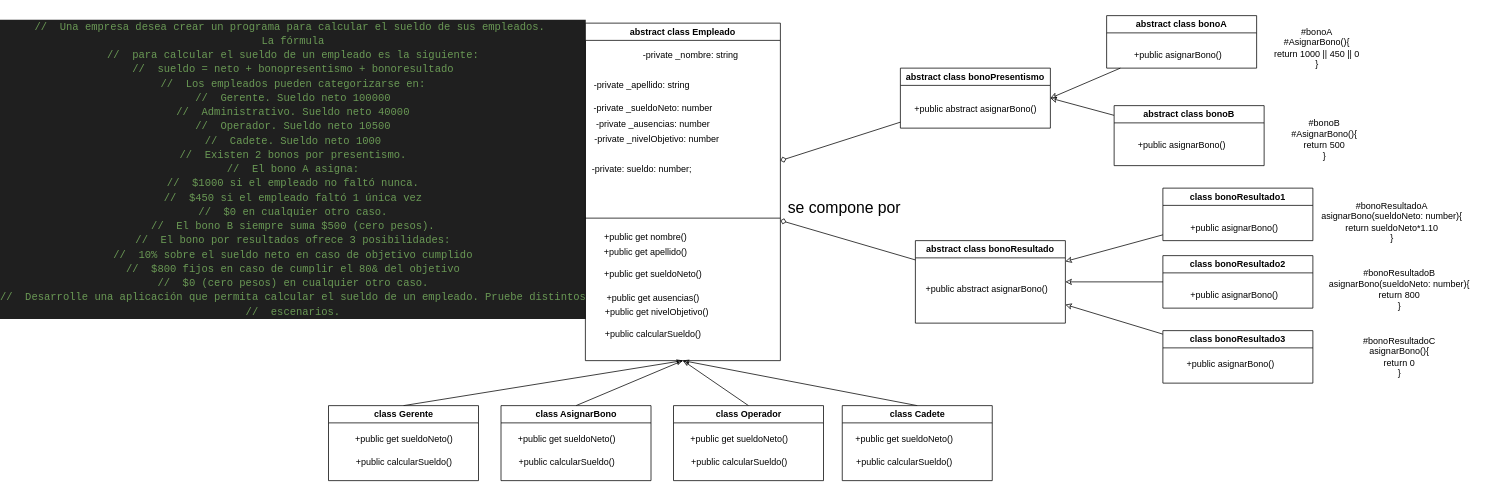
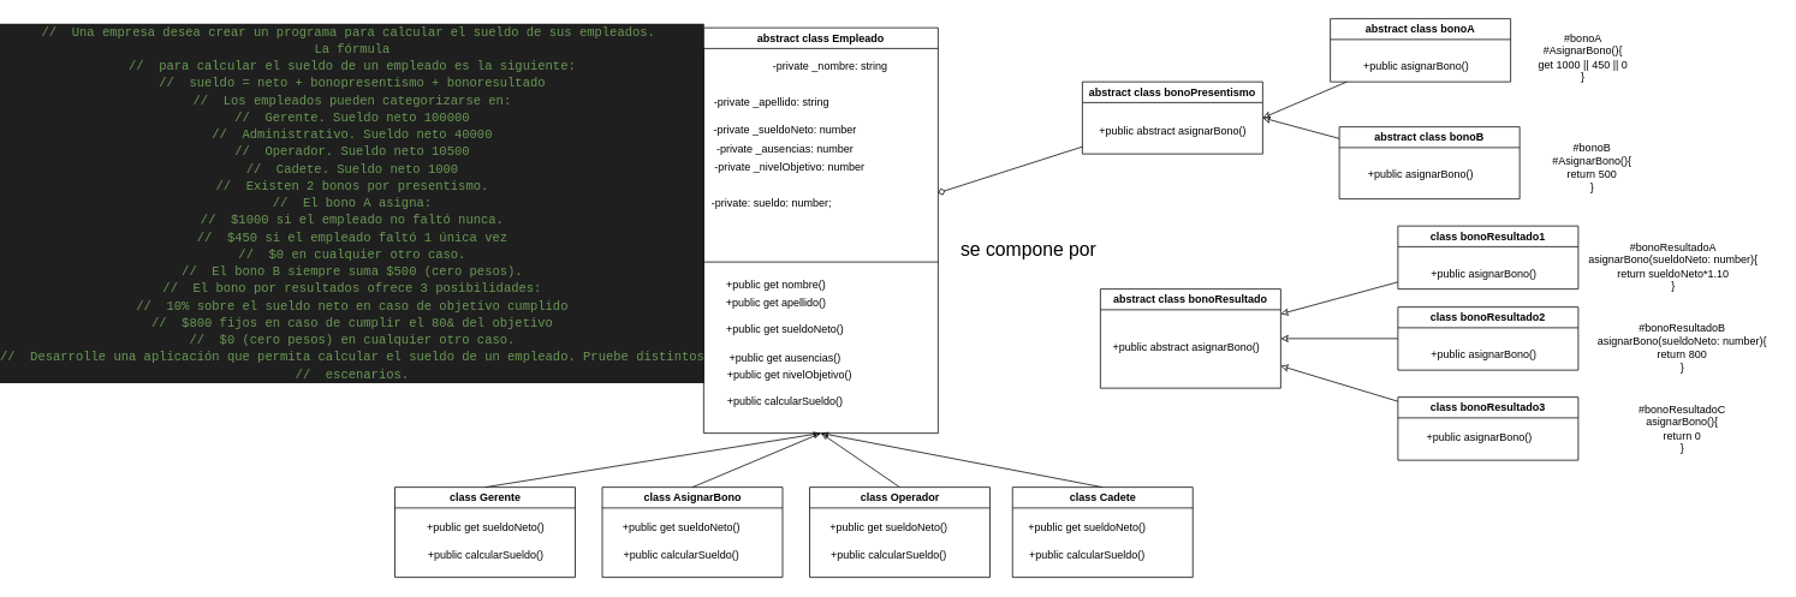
  <mxCell id="0" />
  <mxCell id="1" parent="0" />
  <mxCell id="2" value="&lt;div style=&quot;color: rgb(204, 204, 204); background-color: rgb(31, 31, 31); font-family: Consolas, &amp;quot;Courier New&amp;quot;, monospace; font-size: 14px; line-height: 19px; white-space-collapse: preserve;&quot;&gt;&lt;div&gt;&lt;span style=&quot;color: rgb(106, 153, 85);&quot;&gt;// &amp;nbsp;Una empresa desea crear un programa para calcular el sueldo de sus empleados. &lt;/span&gt;&lt;/div&gt;&lt;div&gt;&lt;span style=&quot;color: rgb(106, 153, 85);&quot;&gt;La fórmula&lt;/span&gt;&lt;/div&gt;&lt;div&gt;&lt;span style=&quot;color: rgb(106, 153, 85);&quot;&gt;// &amp;nbsp;para calcular el sueldo de un empleado es la siguiente:&lt;/span&gt;&lt;/div&gt;&lt;div&gt;&lt;span style=&quot;color: rgb(106, 153, 85);&quot;&gt;// &amp;nbsp;sueldo = neto + bonopresentismo + bonoresultado&lt;/span&gt;&lt;/div&gt;&lt;div&gt;&lt;span style=&quot;color: rgb(106, 153, 85);&quot;&gt;// &amp;nbsp;Los empleados pueden categorizarse en:&lt;/span&gt;&lt;/div&gt;&lt;div&gt;&lt;span style=&quot;color: rgb(106, 153, 85);&quot;&gt;// &amp;nbsp;Gerente. Sueldo neto 100000&lt;/span&gt;&lt;/div&gt;&lt;div&gt;&lt;span style=&quot;color: rgb(106, 153, 85);&quot;&gt;// &amp;nbsp;Administrativo. Sueldo neto 40000&lt;/span&gt;&lt;/div&gt;&lt;div&gt;&lt;span style=&quot;color: rgb(106, 153, 85);&quot;&gt;// &amp;nbsp;Operador. Sueldo neto 10500&lt;/span&gt;&lt;/div&gt;&lt;div&gt;&lt;span style=&quot;color: rgb(106, 153, 85);&quot;&gt;// &amp;nbsp;Cadete. Sueldo neto 1000&lt;/span&gt;&lt;/div&gt;&lt;div&gt;&lt;span style=&quot;color: rgb(106, 153, 85);&quot;&gt;// &amp;nbsp;Existen 2 bonos por presentismo.&lt;/span&gt;&lt;/div&gt;&lt;div&gt;&lt;span style=&quot;color: rgb(106, 153, 85);&quot;&gt;// &amp;nbsp;El bono A asigna:&lt;/span&gt;&lt;/div&gt;&lt;div&gt;&lt;span style=&quot;color: rgb(106, 153, 85);&quot;&gt;// &amp;nbsp;$1000 si el empleado no faltó nunca.&lt;/span&gt;&lt;/div&gt;&lt;div&gt;&lt;span style=&quot;color: rgb(106, 153, 85);&quot;&gt;// &amp;nbsp;$450 si el empleado faltó 1 única vez&lt;/span&gt;&lt;/div&gt;&lt;div&gt;&lt;span style=&quot;color: rgb(106, 153, 85);&quot;&gt;// &amp;nbsp;$0 en cualquier otro caso.&lt;/span&gt;&lt;/div&gt;&lt;div&gt;&lt;span style=&quot;color: rgb(106, 153, 85);&quot;&gt;// &amp;nbsp;El bono B siempre suma $500 (cero pesos).&lt;/span&gt;&lt;/div&gt;&lt;div&gt;&lt;span style=&quot;color: rgb(106, 153, 85);&quot;&gt;// &amp;nbsp;El bono por resultados ofrece 3 posibilidades:&lt;/span&gt;&lt;/div&gt;&lt;div&gt;&lt;span style=&quot;color: rgb(106, 153, 85);&quot;&gt;// &amp;nbsp;10% sobre el sueldo neto en caso de objetivo cumplido&lt;/span&gt;&lt;/div&gt;&lt;div&gt;&lt;span style=&quot;color: rgb(106, 153, 85);&quot;&gt;// &amp;nbsp;$800 fijos en caso de cumplir el 80&amp;amp; del objetivo&lt;/span&gt;&lt;/div&gt;&lt;div&gt;&lt;span style=&quot;color: rgb(106, 153, 85);&quot;&gt;// &amp;nbsp;$0 (cero pesos) en cualquier otro caso.&lt;/span&gt;&lt;/div&gt;&lt;div&gt;&lt;span style=&quot;color: rgb(106, 153, 85);&quot;&gt;// &amp;nbsp;Desarrolle una aplicación que permita calcular el sueldo de un empleado. Pruebe distintos&lt;/span&gt;&lt;/div&gt;&lt;div&gt;&lt;span style=&quot;color: rgb(106, 153, 85);&quot;&gt;// &amp;nbsp;escenarios.&lt;/span&gt;&lt;/div&gt;&lt;/div&gt;" style="text;html=1;align=center;verticalAlign=middle;resizable=0;points=[];autosize=1;strokeColor=none;fillColor=none;" vertex="1" parent="1"><mxGeometry x="20" y="20" width="740" height="410" as="geometry" /></mxCell>
  <mxCell id="3" value="abstract class Empleado" style="swimlane;whiteSpace=wrap;html=1;" vertex="1" parent="1"><mxGeometry x="780" y="30" width="260" height="450" as="geometry" /></mxCell>
  <mxCell id="4" value="-private _nombre: string" style="text;html=1;align=center;verticalAlign=middle;resizable=0;points=[];autosize=1;strokeColor=none;fillColor=none;" vertex="1" parent="3"><mxGeometry x="65" y="28" width="150" height="30" as="geometry" /></mxCell>
  <mxCell id="5" value="-private _apellido: string" style="text;html=1;align=center;verticalAlign=middle;resizable=0;points=[];autosize=1;strokeColor=none;fillColor=none;" vertex="1" parent="3"><mxGeometry y="68" width="150" height="30" as="geometry" /></mxCell>
  <mxCell id="6" value="-private _sueldoNeto: number" style="text;html=1;align=center;verticalAlign=middle;resizable=0;points=[];autosize=1;strokeColor=none;fillColor=none;" vertex="1" parent="3"><mxGeometry y="98" width="180" height="30" as="geometry" /></mxCell>
  <mxCell id="7" value="-private _ausencias: number" style="text;html=1;align=center;verticalAlign=middle;resizable=0;points=[];autosize=1;strokeColor=none;fillColor=none;" vertex="1" parent="3"><mxGeometry x="5" y="120" width="170" height="30" as="geometry" /></mxCell>
  <mxCell id="8" value="-private _nivelObjetivo: number" style="text;html=1;align=center;verticalAlign=middle;resizable=0;points=[];autosize=1;strokeColor=none;fillColor=none;" vertex="1" parent="3"><mxGeometry y="140" width="190" height="30" as="geometry" /></mxCell>
  <mxCell id="9" value="+public get nombre()" style="text;html=1;align=center;verticalAlign=middle;resizable=0;points=[];autosize=1;strokeColor=none;fillColor=none;" vertex="1" parent="3"><mxGeometry x="15" y="270" width="130" height="30" as="geometry" /></mxCell>
  <mxCell id="10" value="+public get apellido()" style="text;html=1;align=center;verticalAlign=middle;resizable=0;points=[];autosize=1;strokeColor=none;fillColor=none;" vertex="1" parent="3"><mxGeometry x="15" y="290" width="130" height="30" as="geometry" /></mxCell>
  <mxCell id="11" value="+public get sueldoNeto()" style="text;html=1;align=center;verticalAlign=middle;resizable=0;points=[];autosize=1;strokeColor=none;fillColor=none;" vertex="1" parent="3"><mxGeometry x="15" y="320" width="150" height="30" as="geometry" /></mxCell>
  <mxCell id="12" value="+public get ausencias()" style="text;html=1;align=center;verticalAlign=middle;resizable=0;points=[];autosize=1;strokeColor=none;fillColor=none;" vertex="1" parent="3"><mxGeometry x="15" y="352" width="150" height="30" as="geometry" /></mxCell>
  <mxCell id="13" value="+public get nivelObjetivo()" style="text;html=1;align=center;verticalAlign=middle;resizable=0;points=[];autosize=1;strokeColor=none;fillColor=none;" vertex="1" parent="3"><mxGeometry x="15" y="370" width="160" height="30" as="geometry" /></mxCell>
  <mxCell id="14" value="" style="endArrow=none;html=1;" edge="1" parent="3"><mxGeometry width="50" height="50" relative="1" as="geometry"><mxPoint y="260" as="sourcePoint" /><mxPoint x="260" y="260" as="targetPoint" /></mxGeometry></mxCell>
  <mxCell id="15" value="-private: sueldo: number;" style="text;html=1;align=center;verticalAlign=middle;resizable=0;points=[];autosize=1;strokeColor=none;fillColor=none;" vertex="1" parent="3"><mxGeometry x="-5" y="180" width="160" height="30" as="geometry" /></mxCell>
  <mxCell id="16" value="+public calcularSueldo()" style="text;html=1;align=center;verticalAlign=middle;resizable=0;points=[];autosize=1;strokeColor=none;fillColor=none;" vertex="1" parent="3"><mxGeometry x="15" y="400" width="150" height="30" as="geometry" /></mxCell>
  <mxCell id="17" style="edgeStyle=none;html=1;exitX=0.5;exitY=0;exitDx=0;exitDy=0;entryX=0.5;entryY=1;entryDx=0;entryDy=0;endArrow=classicThin;endFill=0;" edge="1" parent="1" source="18" target="3"><mxGeometry relative="1" as="geometry" /></mxCell>
  <mxCell id="18" value="class Gerente" style="swimlane;whiteSpace=wrap;html=1;" vertex="1" parent="1"><mxGeometry x="437.5" y="540" width="200" height="100" as="geometry" /></mxCell>
  <mxCell id="19" value="+public get sueldoNeto()" style="text;html=1;align=center;verticalAlign=middle;resizable=0;points=[];autosize=1;strokeColor=none;fillColor=none;" vertex="1" parent="18"><mxGeometry x="25" y="30" width="150" height="30" as="geometry" /></mxCell>
  <mxCell id="20" value="+public calcularSueldo()" style="text;html=1;align=center;verticalAlign=middle;resizable=0;points=[];autosize=1;strokeColor=none;fillColor=none;" vertex="1" parent="18"><mxGeometry x="25" y="60" width="150" height="30" as="geometry" /></mxCell>
  <mxCell id="21" style="edgeStyle=none;html=1;exitX=0.5;exitY=0;exitDx=0;exitDy=0;entryX=0.5;entryY=1;entryDx=0;entryDy=0;endArrow=classicThin;endFill=0;" edge="1" parent="1" source="22" target="3"><mxGeometry relative="1" as="geometry" /></mxCell>
  <mxCell id="22" value="class AsignarBono" style="swimlane;whiteSpace=wrap;html=1;" vertex="1" parent="1"><mxGeometry x="667.5" y="540" width="200" height="100" as="geometry" /></mxCell>
  <mxCell id="23" value="+public get sueldoNeto()" style="text;html=1;align=center;verticalAlign=middle;resizable=0;points=[];autosize=1;strokeColor=none;fillColor=none;" vertex="1" parent="22"><mxGeometry x="12.5" y="30" width="150" height="30" as="geometry" /></mxCell>
  <mxCell id="24" value="+public calcularSueldo()" style="text;html=1;align=center;verticalAlign=middle;resizable=0;points=[];autosize=1;strokeColor=none;fillColor=none;" vertex="1" parent="22"><mxGeometry x="12.5" y="60" width="150" height="30" as="geometry" /></mxCell>
  <mxCell id="25" style="edgeStyle=none;html=1;exitX=0.5;exitY=0;exitDx=0;exitDy=0;entryX=0.5;entryY=1;entryDx=0;entryDy=0;endArrow=classicThin;endFill=0;" edge="1" parent="1" source="26" target="3"><mxGeometry relative="1" as="geometry" /></mxCell>
  <mxCell id="26" value="class Operador" style="swimlane;whiteSpace=wrap;html=1;" vertex="1" parent="1"><mxGeometry x="897.5" y="540" width="200" height="100" as="geometry" /></mxCell>
  <mxCell id="27" value="+public get sueldoNeto()" style="text;html=1;align=center;verticalAlign=middle;resizable=0;points=[];autosize=1;strokeColor=none;fillColor=none;" vertex="1" parent="26"><mxGeometry x="12.5" y="30" width="150" height="30" as="geometry" /></mxCell>
  <mxCell id="28" value="+public calcularSueldo()" style="text;html=1;align=center;verticalAlign=middle;resizable=0;points=[];autosize=1;strokeColor=none;fillColor=none;" vertex="1" parent="26"><mxGeometry x="12.5" y="60" width="150" height="30" as="geometry" /></mxCell>
  <mxCell id="29" style="edgeStyle=none;html=1;exitX=0.5;exitY=0;exitDx=0;exitDy=0;entryX=0.5;entryY=1;entryDx=0;entryDy=0;endArrow=classicThin;endFill=0;" edge="1" parent="1" source="30" target="3"><mxGeometry relative="1" as="geometry" /></mxCell>
  <mxCell id="30" value="class Cadete" style="swimlane;whiteSpace=wrap;html=1;" vertex="1" parent="1"><mxGeometry x="1122.5" y="540" width="200" height="100" as="geometry" /></mxCell>
  <mxCell id="31" value="+public get sueldoNeto()" style="text;html=1;align=center;verticalAlign=middle;resizable=0;points=[];autosize=1;strokeColor=none;fillColor=none;" vertex="1" parent="30"><mxGeometry x="7.5" y="30" width="150" height="30" as="geometry" /></mxCell>
  <mxCell id="32" value="+public calcularSueldo()" style="text;html=1;align=center;verticalAlign=middle;resizable=0;points=[];autosize=1;strokeColor=none;fillColor=none;" vertex="1" parent="30"><mxGeometry x="7.5" y="60" width="150" height="30" as="geometry" /></mxCell>
  <mxCell id="33" style="edgeStyle=none;html=1;endArrow=diamond;endFill=0;" edge="1" parent="1" source="34" target="3"><mxGeometry relative="1" as="geometry" /></mxCell>
  <mxCell id="34" value="abstract class bonoPresentismo" style="swimlane;whiteSpace=wrap;html=1;" vertex="1" parent="1"><mxGeometry x="1200" y="90" width="200" height="80" as="geometry" /></mxCell>
  <mxCell id="35" value="+public abstract asignarBono()" style="text;html=1;align=center;verticalAlign=middle;resizable=0;points=[];autosize=1;strokeColor=none;fillColor=none;" vertex="1" parent="34"><mxGeometry x="5" y="40" width="190" height="30" as="geometry" /></mxCell>
  <mxCell id="36" style="edgeStyle=none;html=1;entryX=1;entryY=0.5;entryDx=0;entryDy=0;endArrow=classic;endFill=0;" edge="1" parent="1" source="37" target="34"><mxGeometry relative="1" as="geometry" /></mxCell>
  <mxCell id="37" value="abstract class bonoA" style="swimlane;whiteSpace=wrap;html=1;" vertex="1" parent="1"><mxGeometry x="1475" y="20" width="200" height="70" as="geometry" /></mxCell>
  <mxCell id="38" value="+public asignarBono()" style="text;html=1;align=center;verticalAlign=middle;resizable=0;points=[];autosize=1;strokeColor=none;fillColor=none;" vertex="1" parent="37"><mxGeometry x="25" y="38" width="140" height="30" as="geometry" /></mxCell>
  <mxCell id="39" style="edgeStyle=none;html=1;entryX=1;entryY=0.5;entryDx=0;entryDy=0;endArrow=classic;endFill=0;" edge="1" parent="1" source="40" target="34"><mxGeometry relative="1" as="geometry" /></mxCell>
  <mxCell id="40" value="abstract class bonoB" style="swimlane;whiteSpace=wrap;html=1;" vertex="1" parent="1"><mxGeometry x="1485" y="140" width="200" height="80" as="geometry" /></mxCell>
  <mxCell id="41" value="+public asignarBono()" style="text;html=1;align=center;verticalAlign=middle;resizable=0;points=[];autosize=1;strokeColor=none;fillColor=none;" vertex="1" parent="40"><mxGeometry x="20" y="38" width="140" height="30" as="geometry" /></mxCell>
- <mxCell id="42" value="&lt;div&gt;#bonoA&lt;/div&gt;#AsignarBono(){&lt;div&gt;return 1000 || 450 || 0&lt;/div&gt;&lt;div&gt;}&lt;/div&gt;" style="text;html=1;align=center;verticalAlign=middle;resizable=0;points=[];autosize=1;strokeColor=none;fillColor=none;" vertex="1" parent="1"><mxGeometry x="1685" y="28" width="140" height="70" as="geometry" /></mxCell>
+ <mxCell id="42" value="&lt;div&gt;#bonoA&lt;/div&gt;#AsignarBono(){&lt;div&gt;get 1000 || 450 || 0&lt;/div&gt;&lt;div&gt;}&lt;/div&gt;" style="text;html=1;align=center;verticalAlign=middle;resizable=0;points=[];autosize=1;strokeColor=none;fillColor=none;" vertex="1" parent="1"><mxGeometry x="1685" y="28" width="140" height="70" as="geometry" /></mxCell>
  <mxCell id="43" value="&lt;div&gt;#bonoB&lt;/div&gt;#AsignarBono(){&lt;div&gt;return 500&lt;/div&gt;&lt;div&gt;}&lt;/div&gt;" style="text;html=1;align=center;verticalAlign=middle;resizable=0;points=[];autosize=1;strokeColor=none;fillColor=none;" vertex="1" parent="1"><mxGeometry x="1710" y="150" width="110" height="70" as="geometry" /></mxCell>
- <mxCell id="44" value="se compone por" style="text;html=1;align=center;verticalAlign=middle;resizable=0;points=[];autosize=1;strokeColor=none;fillColor=none;fontSize=21;" vertex="1" parent="1"><mxGeometry x="1040" y="255" width="170" height="40" as="geometry" /></mxCell>
- <mxCell id="45" style="edgeStyle=none;html=1;endArrow=diamond;endFill=0;" edge="1" parent="1" source="46" target="3"><mxGeometry relative="1" as="geometry" /></mxCell>
+ <mxCell id="44" value="se compone por" style="text;html=1;align=center;verticalAlign=middle;resizable=0;points=[];autosize=1;strokeColor=none;fillColor=none;fontSize=21;" vertex="1" parent="1"><mxGeometry x="1055" y="255" width="170" height="40" as="geometry" /></mxCell>
  <mxCell id="46" value="abstract class bonoResultado" style="swimlane;whiteSpace=wrap;html=1;" vertex="1" parent="1"><mxGeometry x="1220" y="320" width="200" height="110" as="geometry" /></mxCell>
  <mxCell id="47" value="+public abstract asignarBono()" style="text;html=1;align=center;verticalAlign=middle;resizable=0;points=[];autosize=1;strokeColor=none;fillColor=none;" vertex="1" parent="46"><mxGeometry y="50" width="190" height="30" as="geometry" /></mxCell>
  <mxCell id="48" style="edgeStyle=none;html=1;endArrow=classic;endFill=0;" edge="1" parent="1" source="49" target="46"><mxGeometry relative="1" as="geometry" /></mxCell>
  <mxCell id="49" value="class bonoResultado1" style="swimlane;whiteSpace=wrap;html=1;" vertex="1" parent="1"><mxGeometry x="1550" y="250" width="200" height="70" as="geometry" /></mxCell>
  <mxCell id="50" value="+public asignarBono()" style="text;html=1;align=center;verticalAlign=middle;resizable=0;points=[];autosize=1;strokeColor=none;fillColor=none;" vertex="1" parent="49"><mxGeometry x="25" y="38" width="140" height="30" as="geometry" /></mxCell>
  <mxCell id="51" style="edgeStyle=none;html=1;endArrow=classic;endFill=0;" edge="1" parent="1" source="52" target="46"><mxGeometry relative="1" as="geometry" /></mxCell>
  <mxCell id="52" value="class bonoResultado2" style="swimlane;whiteSpace=wrap;html=1;" vertex="1" parent="1"><mxGeometry x="1550" y="340" width="200" height="70" as="geometry" /></mxCell>
  <mxCell id="53" value="+public asignarBono()" style="text;html=1;align=center;verticalAlign=middle;resizable=0;points=[];autosize=1;strokeColor=none;fillColor=none;" vertex="1" parent="52"><mxGeometry x="25" y="38" width="140" height="30" as="geometry" /></mxCell>
  <mxCell id="54" style="edgeStyle=none;html=1;endArrow=classic;endFill=0;" edge="1" parent="1" source="55" target="46"><mxGeometry relative="1" as="geometry" /></mxCell>
  <mxCell id="55" value="class bonoResultado3" style="swimlane;whiteSpace=wrap;html=1;" vertex="1" parent="1"><mxGeometry x="1550" y="440" width="200" height="70" as="geometry" /></mxCell>
  <mxCell id="56" value="+public asignarBono()" style="text;html=1;align=center;verticalAlign=middle;resizable=0;points=[];autosize=1;strokeColor=none;fillColor=none;" vertex="1" parent="55"><mxGeometry x="20" y="30" width="140" height="30" as="geometry" /></mxCell>
  <mxCell id="57" value="#bonoResultadoA&lt;div&gt;asignarBono(sueldoNeto: number){&lt;/div&gt;&lt;div&gt;return sueldoNeto*1.10&lt;/div&gt;&lt;div&gt;}&lt;/div&gt;" style="text;html=1;align=center;verticalAlign=middle;resizable=0;points=[];autosize=1;strokeColor=none;fillColor=none;" vertex="1" parent="1"><mxGeometry x="1750" y="260" width="210" height="70" as="geometry" /></mxCell>
  <mxCell id="58" value="#bonoResultadoB&lt;div&gt;asignarBono(sueldoNeto: number){&lt;/div&gt;&lt;div&gt;return 800&lt;/div&gt;&lt;div&gt;}&lt;/div&gt;" style="text;html=1;align=center;verticalAlign=middle;resizable=0;points=[];autosize=1;strokeColor=none;fillColor=none;" vertex="1" parent="1"><mxGeometry x="1760" y="350" width="210" height="70" as="geometry" /></mxCell>
  <mxCell id="59" value="#bonoResultadoC&lt;div&gt;asignarBono(){&lt;/div&gt;&lt;div&gt;return 0&lt;/div&gt;&lt;div&gt;}&lt;/div&gt;" style="text;html=1;align=center;verticalAlign=middle;resizable=0;points=[];autosize=1;strokeColor=none;fillColor=none;" vertex="1" parent="1"><mxGeometry x="1805" y="440" width="120" height="70" as="geometry" /></mxCell>
